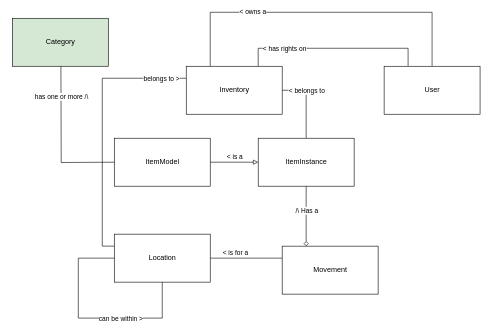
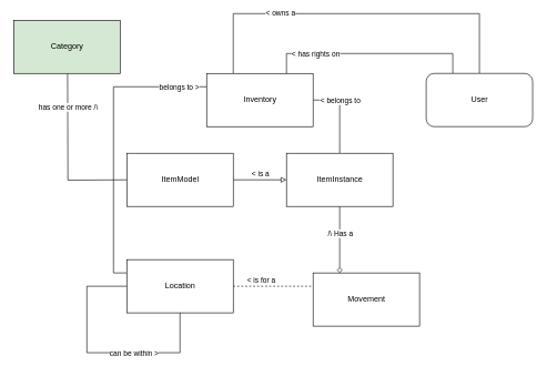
  <mxCell id="0" />
  <mxCell id="1" parent="0" />
  <mxCell id="2" style="edgeStyle=orthogonalEdgeStyle;rounded=0;orthogonalLoop=1;jettySize=auto;html=1;exitX=1;exitY=0.5;exitDx=0;exitDy=0;endArrow=block;endFill=0;" edge="1" parent="1" source="6" target="11"><mxGeometry relative="1" as="geometry" /></mxCell>
  <mxCell id="3" value="&amp;lt; is a" style="edgeLabel;html=1;align=center;verticalAlign=middle;resizable=0;points=[];" vertex="1" connectable="0" parent="2"><mxGeometry x="-0.818" relative="1" as="geometry"><mxPoint x="33" y="-10" as="offset" /></mxGeometry></mxCell>
  <mxCell id="4" style="edgeStyle=orthogonalEdgeStyle;rounded=0;orthogonalLoop=1;jettySize=auto;html=1;exitX=0;exitY=0.5;exitDx=0;exitDy=0;endArrow=none;endFill=0;" edge="1" parent="1"><mxGeometry relative="1" as="geometry"><mxPoint x="191" y="270" as="sourcePoint" /><mxPoint x="101" y="110" as="targetPoint" /></mxGeometry></mxCell>
  <mxCell id="5" value="has one or more /\" style="edgeLabel;html=1;align=center;verticalAlign=middle;resizable=0;points=[];" vertex="1" connectable="0" parent="4"><mxGeometry x="0.737" y="-3" relative="1" as="geometry"><mxPoint x="-3" y="18" as="offset" /></mxGeometry></mxCell>
  <mxCell id="6" value="ItemModel" style="html=1;" vertex="1" parent="1"><mxGeometry x="190" y="230" width="160" height="80" as="geometry" /></mxCell>
  <mxCell id="7" style="edgeStyle=orthogonalEdgeStyle;rounded=0;orthogonalLoop=1;jettySize=auto;html=1;exitX=0.5;exitY=1;exitDx=0;exitDy=0;entryX=0.25;entryY=0;entryDx=0;entryDy=0;endArrow=diamond;endFill=0;" edge="1" parent="1" source="11" target="17"><mxGeometry relative="1" as="geometry" /></mxCell>
  <mxCell id="8" value="/\ Has a" style="edgeLabel;html=1;align=center;verticalAlign=middle;resizable=0;points=[];" vertex="1" connectable="0" parent="7"><mxGeometry x="-0.802" relative="1" as="geometry"><mxPoint y="30" as="offset" /></mxGeometry></mxCell>
  <mxCell id="9" style="edgeStyle=orthogonalEdgeStyle;rounded=0;orthogonalLoop=1;jettySize=auto;html=1;exitX=0.5;exitY=0;exitDx=0;exitDy=0;entryX=1;entryY=0.5;entryDx=0;entryDy=0;endArrow=none;endFill=0;" edge="1" parent="1" source="11" target="20"><mxGeometry relative="1" as="geometry" /></mxCell>
  <mxCell id="10" value="&amp;lt; belongs to" style="edgeLabel;html=1;align=center;verticalAlign=middle;resizable=0;points=[];" vertex="1" connectable="0" parent="9"><mxGeometry x="0.448" y="1" relative="1" as="geometry"><mxPoint x="7" y="-1" as="offset" /></mxGeometry></mxCell>
  <mxCell id="11" value="ItemInstance" style="html=1;" vertex="1" parent="1"><mxGeometry x="430" y="230" width="160" height="80" as="geometry" /></mxCell>
- <mxCell id="12" style="edgeStyle=orthogonalEdgeStyle;rounded=0;orthogonalLoop=1;jettySize=auto;html=1;exitX=1;exitY=0.5;exitDx=0;exitDy=0;entryX=0;entryY=0.25;entryDx=0;entryDy=0;endArrow=none;endFill=0;" edge="1" parent="1" source="16" target="17"><mxGeometry relative="1" as="geometry" /></mxCell>
+ <mxCell id="12" style="edgeStyle=orthogonalEdgeStyle;rounded=0;orthogonalLoop=1;jettySize=auto;html=1;exitX=1;exitY=0.5;exitDx=0;exitDy=0;entryX=0;entryY=0.25;entryDx=0;entryDy=0;endArrow=none;endFill=0;dashed=1;" edge="1" parent="1" source="16" target="17"><mxGeometry relative="1" as="geometry" /></mxCell>
  <mxCell id="13" value="&amp;lt; is for a" style="edgeLabel;html=1;align=center;verticalAlign=middle;resizable=0;points=[];" vertex="1" connectable="0" parent="12"><mxGeometry x="-0.774" y="-1" relative="1" as="geometry"><mxPoint x="27" y="-11" as="offset" /></mxGeometry></mxCell>
  <mxCell id="14" style="edgeStyle=orthogonalEdgeStyle;rounded=0;orthogonalLoop=1;jettySize=auto;html=1;exitX=0;exitY=0.25;exitDx=0;exitDy=0;entryX=0;entryY=0.25;entryDx=0;entryDy=0;endArrow=none;endFill=0;" edge="1" parent="1" source="16" target="20"><mxGeometry relative="1" as="geometry" /></mxCell>
  <mxCell id="15" value="belongs to &amp;gt;" style="edgeLabel;html=1;align=center;verticalAlign=middle;resizable=0;points=[];" vertex="1" connectable="0" parent="14"><mxGeometry x="0.81" y="-1" relative="1" as="geometry"><mxPoint as="offset" /></mxGeometry></mxCell>
  <mxCell id="16" value="Location" style="html=1;" vertex="1" parent="1"><mxGeometry x="190" y="390" width="160" height="80" as="geometry" /></mxCell>
  <mxCell id="17" value="Movement" style="html=1;" vertex="1" parent="1"><mxGeometry x="470" y="410" width="160" height="80" as="geometry" /></mxCell>
  <mxCell id="18" style="edgeStyle=orthogonalEdgeStyle;rounded=0;orthogonalLoop=1;jettySize=auto;html=1;exitX=0;exitY=0.5;exitDx=0;exitDy=0;entryX=0.5;entryY=1;entryDx=0;entryDy=0;endArrow=none;endFill=0;" edge="1" parent="1" source="16" target="16"><mxGeometry relative="1" as="geometry"><Array as="points"><mxPoint x="130" y="430" /><mxPoint x="130" y="530" /><mxPoint x="270" y="530" /></Array></mxGeometry></mxCell>
  <mxCell id="19" value="can be within &amp;gt;" style="edgeLabel;html=1;align=center;verticalAlign=middle;resizable=0;points=[];" vertex="1" connectable="0" parent="18"><mxGeometry x="0.186" y="2" relative="1" as="geometry"><mxPoint x="17" y="2" as="offset" /></mxGeometry></mxCell>
  <mxCell id="20" value="Inventory" style="html=1;" vertex="1" parent="1"><mxGeometry x="310" y="110" width="160" height="80" as="geometry" /></mxCell>
  <mxCell id="21" style="edgeStyle=orthogonalEdgeStyle;rounded=0;orthogonalLoop=1;jettySize=auto;html=1;exitX=0.5;exitY=0;exitDx=0;exitDy=0;entryX=0.25;entryY=0;entryDx=0;entryDy=0;endArrow=none;endFill=0;" edge="1" parent="1" source="25" target="20"><mxGeometry relative="1" as="geometry"><Array as="points"><mxPoint x="720" y="20" /><mxPoint x="350" y="20" /></Array></mxGeometry></mxCell>
  <mxCell id="22" value="&amp;lt; owns a" style="edgeLabel;html=1;align=center;verticalAlign=middle;resizable=0;points=[];" vertex="1" connectable="0" parent="21"><mxGeometry x="0.419" y="-1" relative="1" as="geometry"><mxPoint as="offset" /></mxGeometry></mxCell>
  <mxCell id="23" style="edgeStyle=orthogonalEdgeStyle;rounded=0;orthogonalLoop=1;jettySize=auto;html=1;exitX=0.25;exitY=0;exitDx=0;exitDy=0;entryX=0.75;entryY=0;entryDx=0;entryDy=0;endArrow=none;endFill=0;" edge="1" parent="1" source="25" target="20"><mxGeometry relative="1" as="geometry"><Array as="points"><mxPoint x="680" y="80" /><mxPoint x="430" y="80" /></Array></mxGeometry></mxCell>
  <mxCell id="24" value="&amp;lt; has rights on" style="edgeLabel;html=1;align=center;verticalAlign=middle;resizable=0;points=[];" vertex="1" connectable="0" parent="23"><mxGeometry x="0.528" y="-3" relative="1" as="geometry"><mxPoint y="3" as="offset" /></mxGeometry></mxCell>
- <mxCell id="25" value="User" style="html=1;" vertex="1" parent="1"><mxGeometry x="640" y="110" width="160" height="80" as="geometry" /></mxCell>
+ <mxCell id="25" value="User" style="html=1;rounded=1;" vertex="1" parent="1"><mxGeometry x="640" y="110" width="160" height="80" as="geometry" /></mxCell>
  <mxCell id="26" value="Category" style="html=1;fillColor=#d5e8d4;" vertex="1" parent="1"><mxGeometry x="20" y="30" width="160" height="80" as="geometry" /></mxCell>
